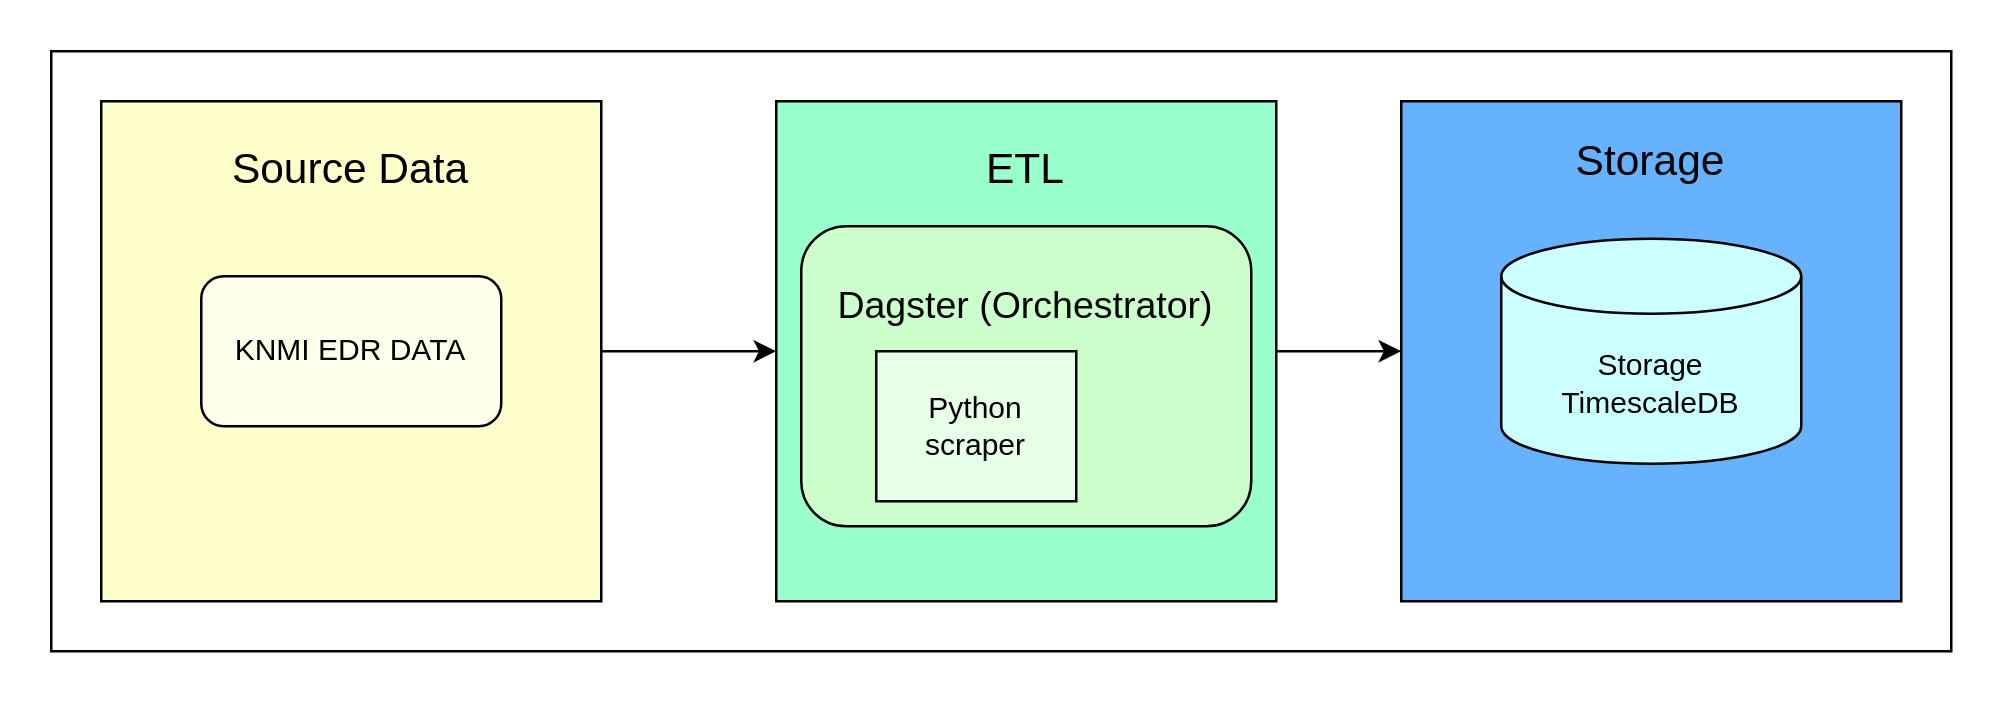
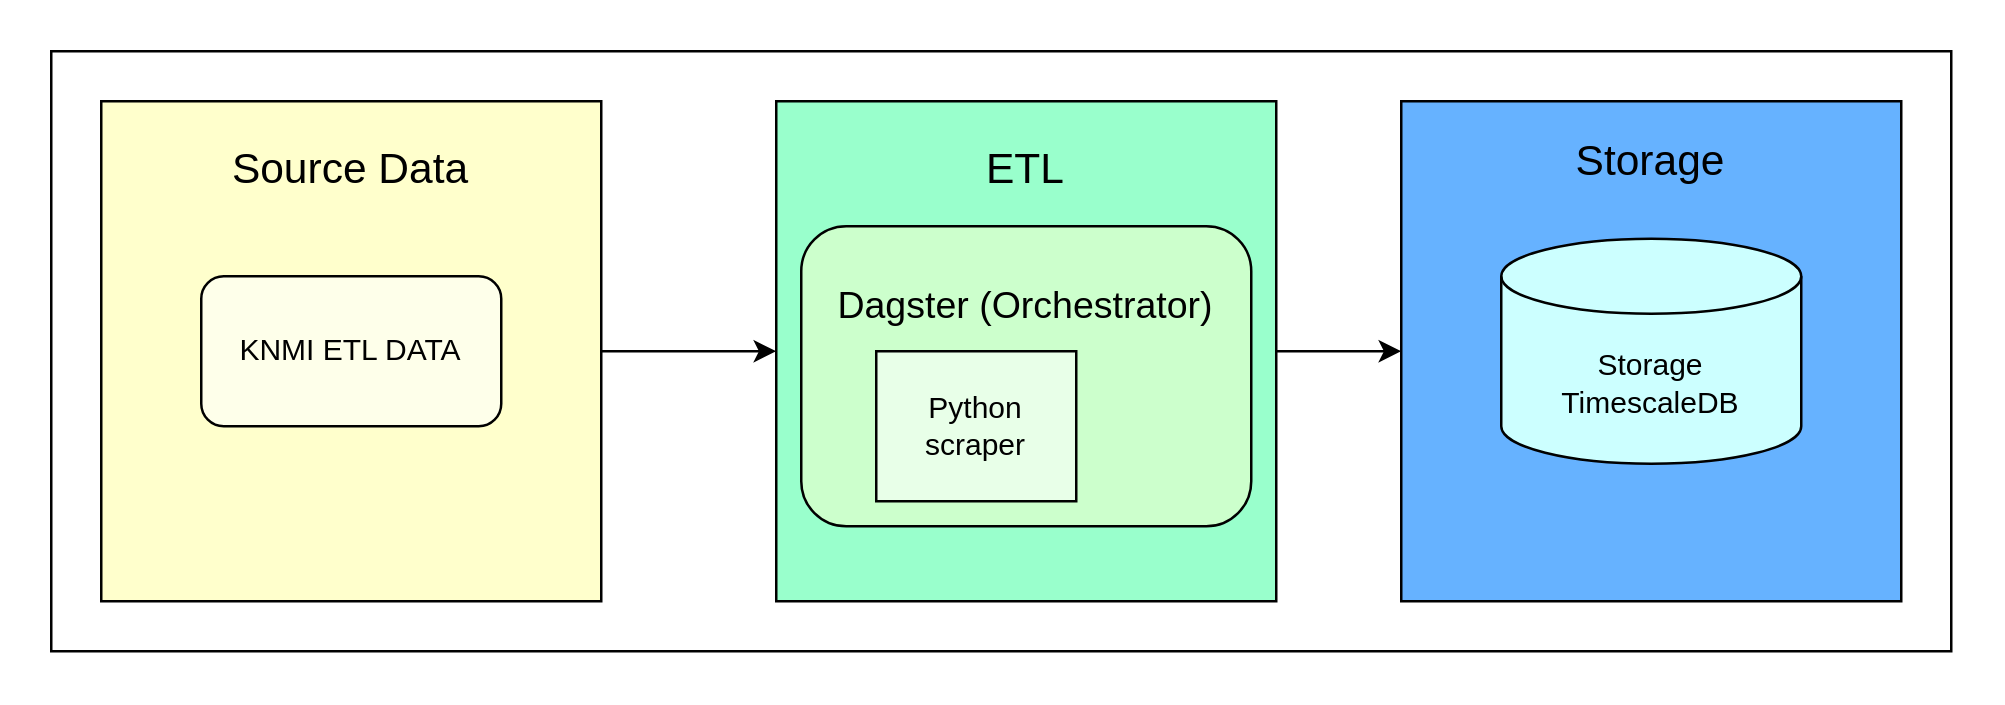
  <mxCell id="0" />
  <mxCell id="1" parent="0" />
  <mxCell id="2" value="" style="rounded=0;whiteSpace=wrap;html=1;" vertex="1" parent="1"><mxGeometry y="20" width="760" height="240" as="geometry" x="20" /></mxCell>
  <mxCell id="3" value="&lt;font style=&quot;font-size: 17px;&quot;&gt;ETL&lt;/font&gt;&lt;div&gt;&lt;br&gt;&lt;/div&gt;&lt;div&gt;&lt;br&gt;&lt;/div&gt;&lt;div&gt;&lt;br&gt;&lt;/div&gt;&lt;div&gt;&lt;br&gt;&lt;/div&gt;&lt;div&gt;&lt;br&gt;&lt;/div&gt;&lt;div&gt;&lt;br&gt;&lt;/div&gt;&lt;div&gt;&lt;br&gt;&lt;/div&gt;&lt;div&gt;&lt;br&gt;&lt;/div&gt;&lt;div&gt;&lt;br&gt;&lt;/div&gt;&lt;div&gt;&lt;br&gt;&lt;/div&gt;" style="whiteSpace=wrap;html=1;aspect=fixed;fillColor=light-dark(#99FFCC,var(--ge-dark-color, #121212));" vertex="1" parent="1"><mxGeometry x="310" y="40" width="200" height="200" as="geometry" /></mxCell>
  <mxCell id="4" value="&lt;font style=&quot;font-size: 15px;&quot;&gt;Dagster (Orchestrator)&lt;/font&gt;&lt;div&gt;&lt;br&gt;&lt;/div&gt;&lt;div&gt;&lt;br&gt;&lt;/div&gt;&lt;div&gt;&lt;br&gt;&lt;/div&gt;&lt;div&gt;&lt;br&gt;&lt;/div&gt;" style="rounded=1;whiteSpace=wrap;html=1;fillColor=light-dark(#CCFFCC,var(--ge-dark-color, #121212));" vertex="1" parent="1"><mxGeometry x="320" y="90" width="180" height="120" as="geometry" /></mxCell>
  <mxCell id="5" value="&lt;font style=&quot;font-size: 17px;&quot;&gt;Storage&lt;/font&gt;&lt;div&gt;&lt;span style=&quot;font-size: 17px;&quot;&gt;&lt;br&gt;&lt;/span&gt;&lt;div&gt;&lt;br&gt;&lt;/div&gt;&lt;div&gt;&lt;br&gt;&lt;/div&gt;&lt;div&gt;&lt;br&gt;&lt;/div&gt;&lt;div&gt;&lt;br&gt;&lt;/div&gt;&lt;div&gt;&lt;br&gt;&lt;/div&gt;&lt;div&gt;&lt;br&gt;&lt;/div&gt;&lt;div&gt;&lt;br&gt;&lt;/div&gt;&lt;div&gt;&lt;br&gt;&lt;/div&gt;&lt;div&gt;&lt;br&gt;&lt;/div&gt;&lt;/div&gt;" style="whiteSpace=wrap;html=1;aspect=fixed;fillColor=light-dark(#66B2FF,var(--ge-dark-color, #121212));" vertex="1" parent="1"><mxGeometry x="560" y="40" width="200" height="200" as="geometry" /></mxCell>
  <mxCell id="6" style="edgeStyle=orthogonalEdgeStyle;rounded=0;orthogonalLoop=1;jettySize=auto;html=1;exitX=1;exitY=0.5;exitDx=0;exitDy=0;entryX=0;entryY=0.5;entryDx=0;entryDy=0;" edge="1" parent="1" source="3" target="5"><mxGeometry relative="1" as="geometry" /></mxCell>
  <mxCell id="7" style="edgeStyle=orthogonalEdgeStyle;rounded=0;orthogonalLoop=1;jettySize=auto;html=1;exitX=1;exitY=0.5;exitDx=0;exitDy=0;entryX=0;entryY=0.5;entryDx=0;entryDy=0;" edge="1" parent="1" source="8" target="3"><mxGeometry relative="1" as="geometry" /></mxCell>
  <mxCell id="8" value="&lt;font style=&quot;font-size: 17px;&quot;&gt;Source Data&lt;/font&gt;&lt;div&gt;&lt;br&gt;&lt;/div&gt;&lt;div&gt;&lt;br&gt;&lt;/div&gt;&lt;div&gt;&lt;br&gt;&lt;/div&gt;&lt;div&gt;&lt;br&gt;&lt;/div&gt;&lt;div&gt;&lt;br&gt;&lt;/div&gt;&lt;div&gt;&lt;br&gt;&lt;/div&gt;&lt;div&gt;&lt;br&gt;&lt;/div&gt;&lt;div&gt;&lt;br&gt;&lt;/div&gt;&lt;div&gt;&lt;br&gt;&lt;/div&gt;&lt;div&gt;&lt;br&gt;&lt;/div&gt;" style="whiteSpace=wrap;html=1;aspect=fixed;fillColor=light-dark(#FFFFCC,var(--ge-dark-color, #121212));" vertex="1" parent="1"><mxGeometry x="40" y="40" width="200" height="200" as="geometry" /></mxCell>
- <mxCell id="9" value="KNMI EDR DATA" style="rounded=1;whiteSpace=wrap;html=1;fillColor=light-dark(#FEFFEA,var(--ge-dark-color, #121212));" vertex="1" parent="1"><mxGeometry x="80" y="110" width="120" height="60" as="geometry" /></mxCell>
+ <mxCell id="9" value="KNMI ETL DATA" style="rounded=1;whiteSpace=wrap;html=1;fillColor=light-dark(#FEFFEA,var(--ge-dark-color, #121212));" vertex="1" parent="1"><mxGeometry x="80" y="110" width="120" height="60" as="geometry" /></mxCell>
  <mxCell id="10" value="Python scraper" style="rounded=0;whiteSpace=wrap;html=1;fillColor=light-dark(#E8FFE8,var(--ge-dark-color, #121212));" vertex="1" parent="1"><mxGeometry x="350" y="140" width="80" height="60" as="geometry" /></mxCell>
  <mxCell id="11" value="Storage&lt;div&gt;TimescaleDB&lt;/div&gt;" style="shape=cylinder3;whiteSpace=wrap;html=1;boundedLbl=1;backgroundOutline=1;size=15;fillColor=light-dark(#CCFFFF,var(--ge-dark-color, #121212));" vertex="1" parent="1"><mxGeometry x="600" y="95" width="120" height="90" as="geometry" /></mxCell>
